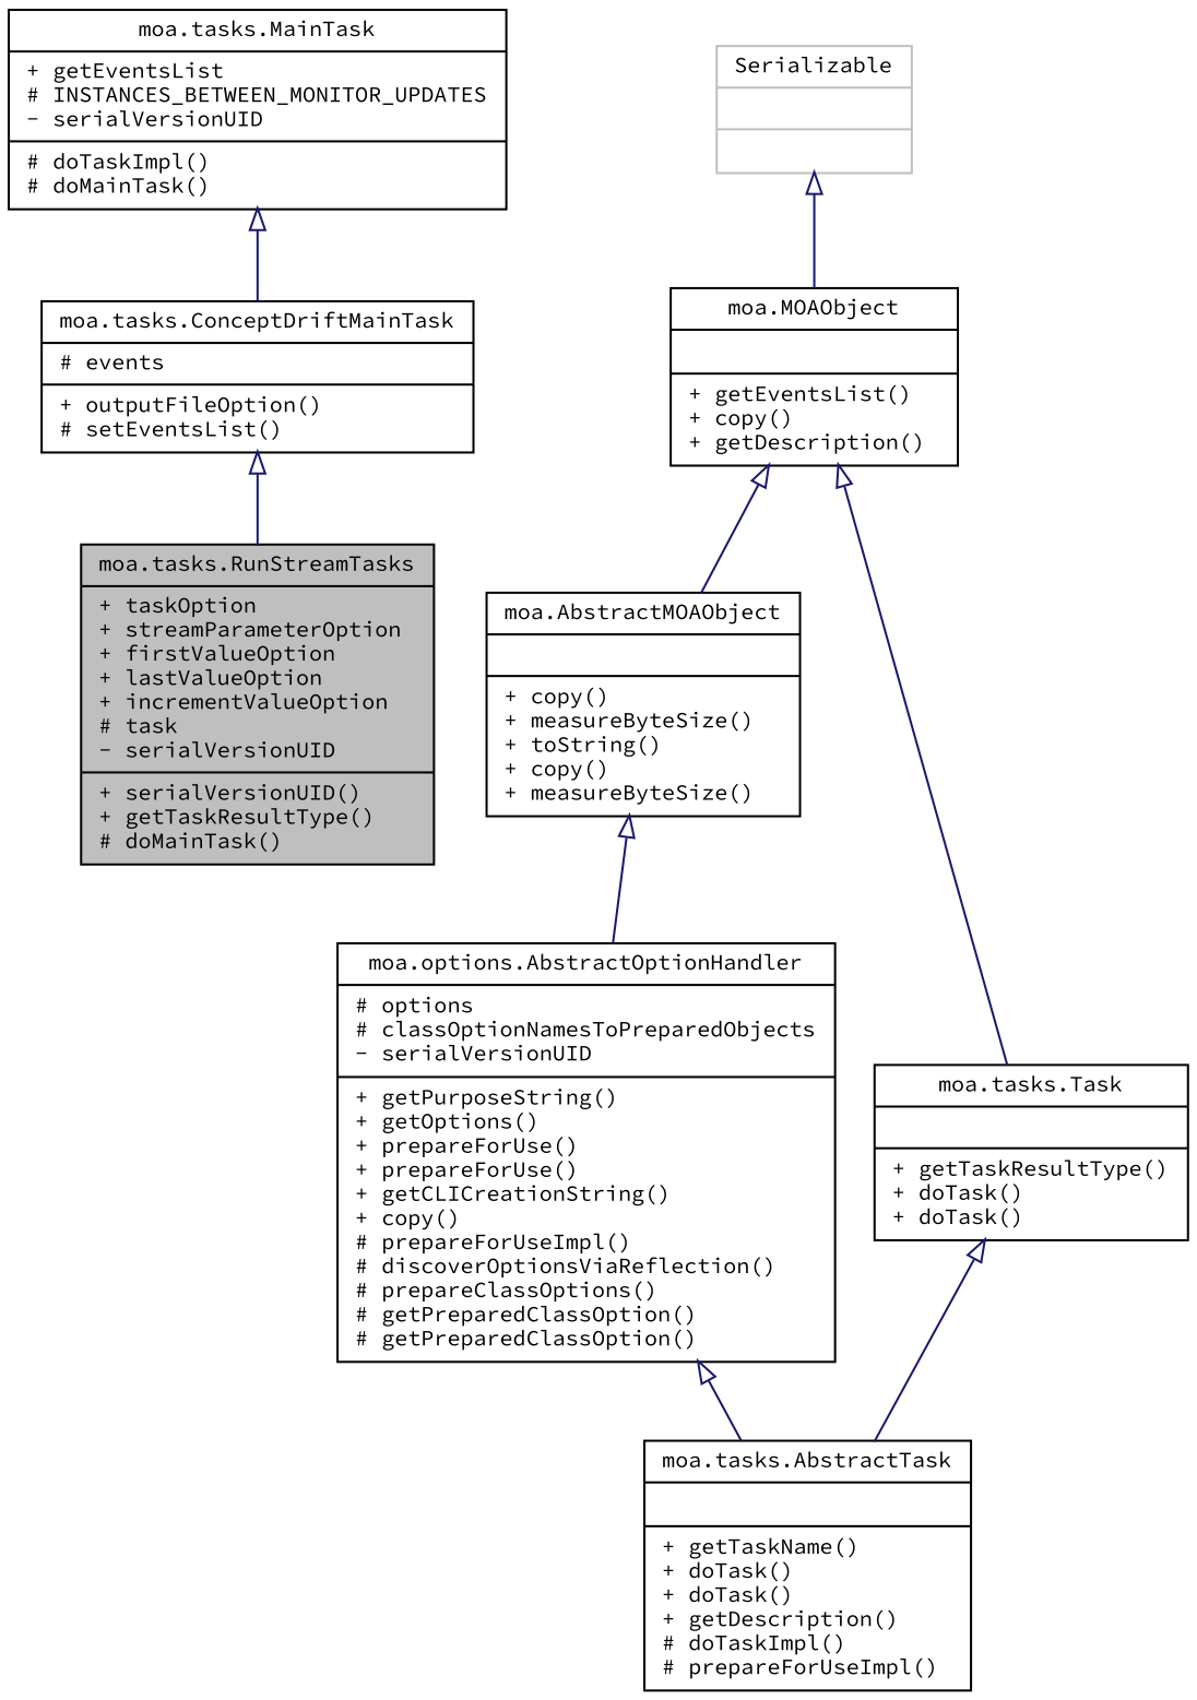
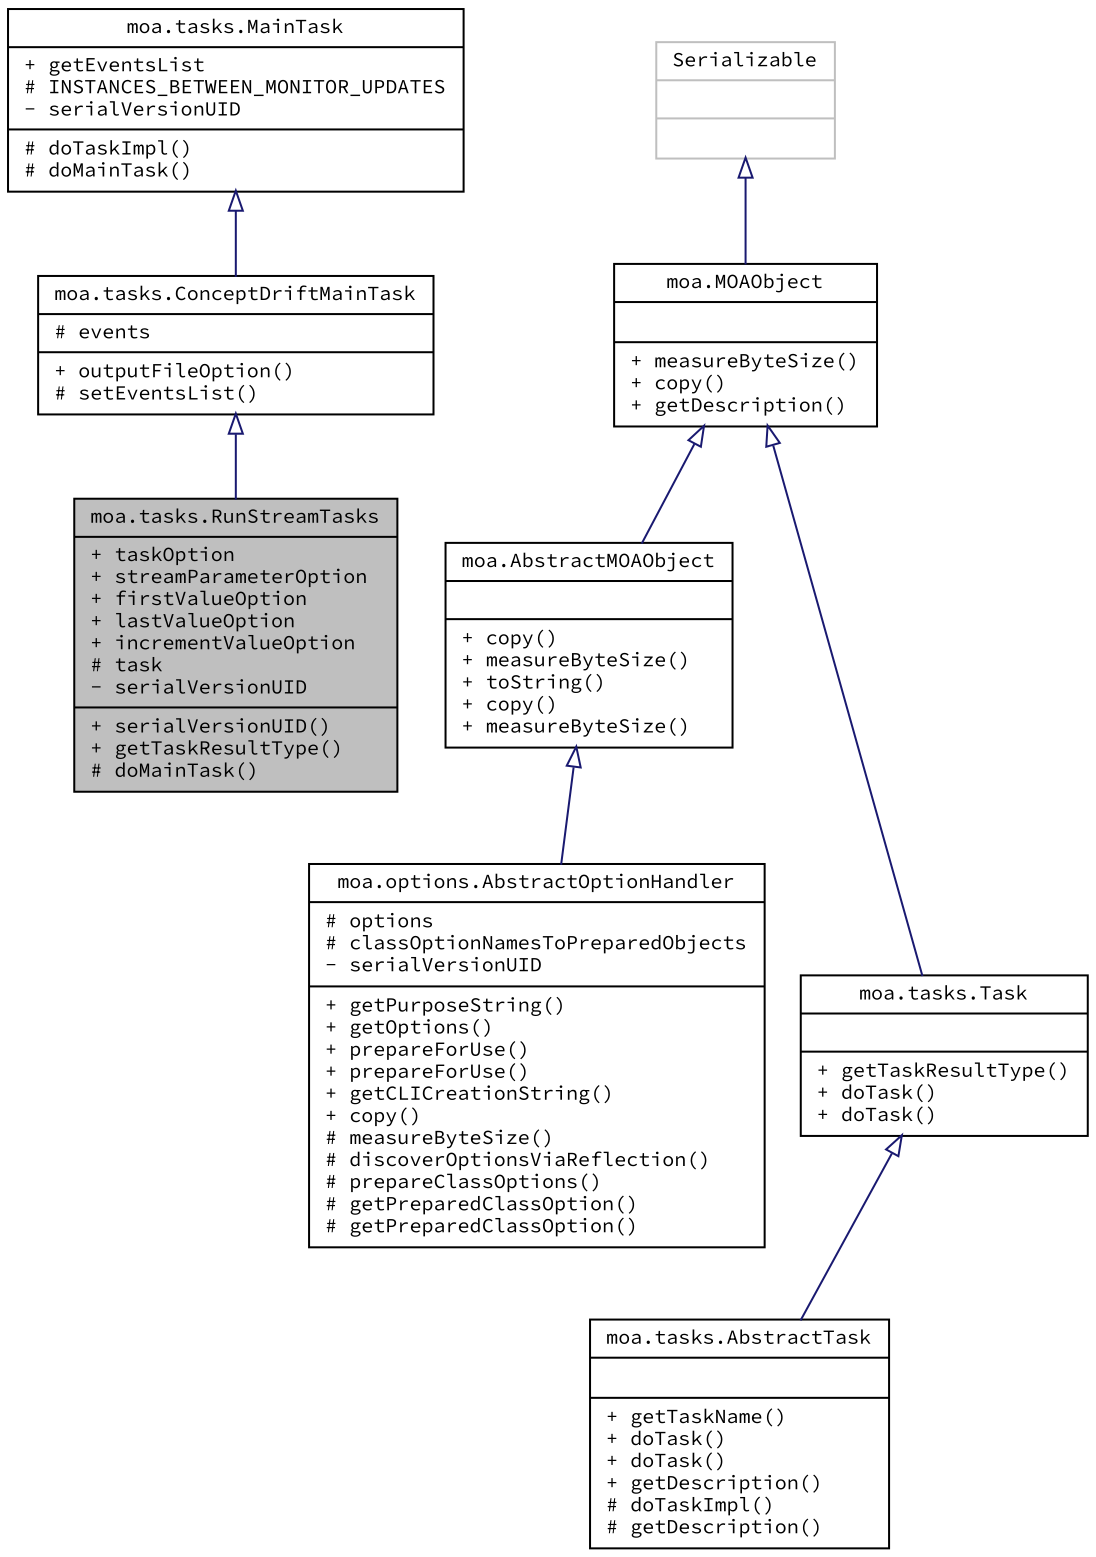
  digraph {
    fontname="Source Code Pro"
    node [color=black fillcolor=white fontname="Source Code Pro" fontsize=10 shape=record style=filled]
    edge [arrowtail=empty color=midnightblue dir=back fontname="Source Code Pro" fontsize=10 labelfontname=Helvetica labelfontsize=10 style=solid]
    n1 [fillcolor=grey75 fontcolor=black height=0.2 label="{moa.tasks.RunStreamTasks\n|+ taskOption\l+ streamParameterOption\l+ firstValueOption\l+ lastValueOption\l+ incrementValueOption\l# task\l- serialVersionUID\l|+ serialVersionUID()\l+ getTaskResultType()\l# doMainTask()\l}" width=0.4]
    n2 [height=0.2 label="{moa.tasks.ConceptDriftMainTask\n|# events\l|+ outputFileOption()\l# setEventsList()\l}" width=0.4]
    n3 [height=0.2 label="{moa.tasks.MainTask\n|+ getEventsList\l# INSTANCES_BETWEEN_MONITOR_UPDATES\l- serialVersionUID\l|# doTaskImpl()\l# doMainTask()\l}" width=0.4]
-   n4 [height=0.2 label="{moa.tasks.AbstractTask\n||+ getTaskName()\l+ doTask()\l+ doTask()\l+ getDescription()\l# doTaskImpl()\l# prepareForUseImpl()\l}" width=0.4]
-   n5 [height=0.2 label="{moa.options.AbstractOptionHandler\n|# options\l# classOptionNamesToPreparedObjects\l- serialVersionUID\l|+ getPurposeString()\l+ getOptions()\l+ prepareForUse()\l+ prepareForUse()\l+ getCLICreationString()\l+ copy()\l# prepareForUseImpl()\l# discoverOptionsViaReflection()\l# prepareClassOptions()\l# getPreparedClassOption()\l# getPreparedClassOption()\l}" width=0.4]
+   n4 [height=0.2 label="{moa.tasks.AbstractTask\n||+ getTaskName()\l+ doTask()\l+ doTask()\l+ getDescription()\l# doTaskImpl()\l# getDescription()\l}" width=0.4]
+   n5 [height=0.2 label="{moa.options.AbstractOptionHandler\n|# options\l# classOptionNamesToPreparedObjects\l- serialVersionUID\l|+ getPurposeString()\l+ getOptions()\l+ prepareForUse()\l+ prepareForUse()\l+ getCLICreationString()\l+ copy()\l# measureByteSize()\l# discoverOptionsViaReflection()\l# prepareClassOptions()\l# getPreparedClassOption()\l# getPreparedClassOption()\l}" width=0.4]
    n6 [height=0.2 label="{moa.AbstractMOAObject\n||+ copy()\l+ measureByteSize()\l+ toString()\l+ copy()\l+ measureByteSize()\l}" width=0.4]
-   n7 [height=0.2 label="{moa.MOAObject\n||+ getEventsList()\l+ copy()\l+ getDescription()\l}" width=0.4]
+   n7 [height=0.2 label="{moa.MOAObject\n||+ measureByteSize()\l+ copy()\l+ getDescription()\l}" width=0.4]
    n8 [height=0.2 label="{moa.tasks.Task\n||+ getTaskResultType()\l+ doTask()\l+ doTask()\l}" width=0.4]
    n9 [color=grey75 height=0.2 label="{Serializable\n||}" width=0.4]
    n2 -> n1
    n3 -> n2
-   n5 -> n4
    n6 -> n5
    n7 -> n6
    n7 -> n8
    n8 -> n4
    n9 -> n7
  }
